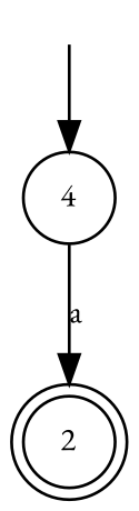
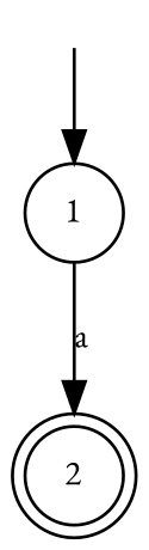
  digraph {
    compound=true
    fontname="EB Garamond"
    fontsize=11
    rankdir=TB
    node [fontname="EB Garamond" fontsize=11]
    edge [fontname="EB Garamond" fontsize=11]
    0 [height=0.15 shape=point style=invis width=0.15]
-   1 [height=0.15 shape=circle width=0.15 label=4]
+   1 [height=0.15 shape=circle width=0.15]
    2 [height=0.15 shape=doublecircle width=0.15]
    0 -> 1
    1 -> 2 [label=a]
  }
